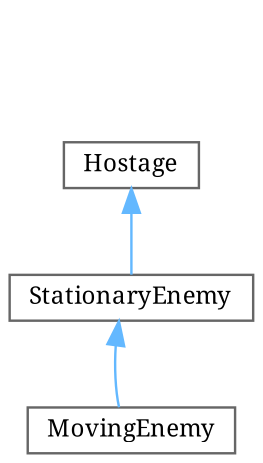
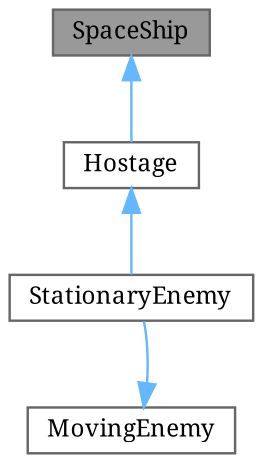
  digraph {
    fontname="Noto Serif"
    node [color=gray40 fillcolor=white fontname="Noto Serif" fontsize=10 shape=box style=filled]
    edge [color=steelblue1 dir=back fontname="Noto Serif" fontsize=10 labelfontname=Helvetica labelfontsize=10 style=solid]
+   n1 [fillcolor=grey60 fontcolor=black height=0.2 label=SpaceShip width=0.4]
    n2 [height=0.2 label=Hostage width=0.4]
    n3 [height=0.2 label=StationaryEnemy width=0.4]
    n4 [height=0.2 label=MovingEnemy width=0.4]
+   n1 -> n2
    n2 -> n3
-   n3 -> n4
+   n4 -> n3
  }
